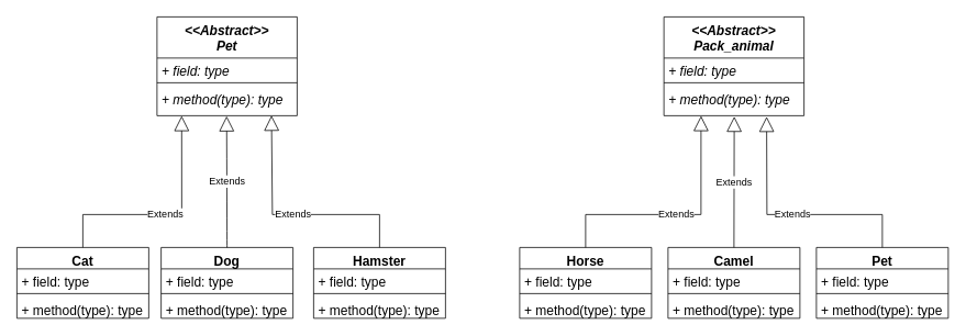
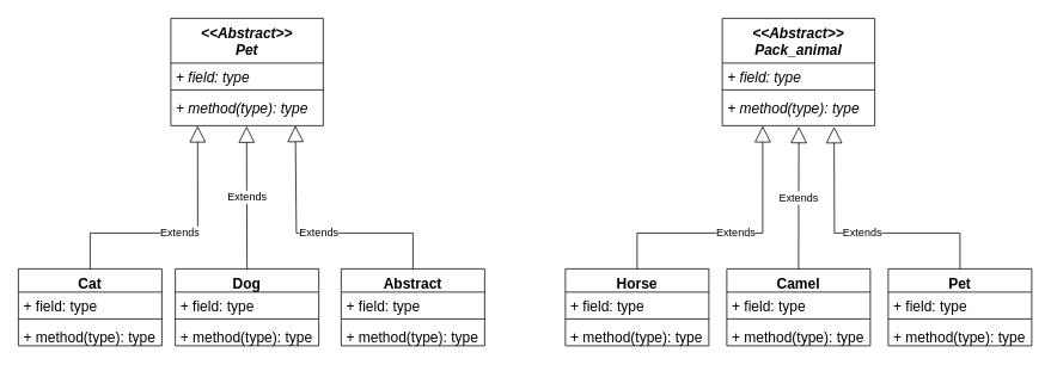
  <mxCell id="0" />
  <mxCell id="1" parent="0" />
  <mxCell id="2" value="&lt;&lt;Abstract&gt;&gt;&#10;Pet" style="swimlane;fontStyle=3;align=center;verticalAlign=top;childLayout=stackLayout;horizontal=1;startSize=50;horizontalStack=0;resizeParent=1;resizeParentMax=0;resizeLast=0;collapsible=1;marginBottom=0;fontSize=16;" vertex="1" parent="1"><mxGeometry x="190" y="20" width="170" height="120" as="geometry" /></mxCell>
  <mxCell id="3" value="+ field: type" style="text;strokeColor=none;fillColor=none;align=left;verticalAlign=top;spacingLeft=4;spacingRight=4;overflow=hidden;rotatable=0;points=[[0,0.5],[1,0.5]];portConstraint=eastwest;fontSize=16;fontStyle=2" vertex="1" parent="2"><mxGeometry y="50" width="170" height="26" as="geometry" /></mxCell>
  <mxCell id="4" value="" style="line;strokeWidth=1;fillColor=none;align=left;verticalAlign=middle;spacingTop=-1;spacingLeft=3;spacingRight=3;rotatable=0;labelPosition=right;points=[];portConstraint=eastwest;strokeColor=inherit;fontSize=16;" vertex="1" parent="2"><mxGeometry y="76" width="170" height="8" as="geometry" /></mxCell>
  <mxCell id="5" value="+ method(type): type" style="text;strokeColor=none;fillColor=none;align=left;verticalAlign=top;spacingLeft=4;spacingRight=4;overflow=hidden;rotatable=0;points=[[0,0.5],[1,0.5]];portConstraint=eastwest;fontSize=16;fontStyle=2" vertex="1" parent="2"><mxGeometry y="84" width="170" height="36" as="geometry" /></mxCell>
  <mxCell id="6" value="&lt;&lt;Abstract&gt;&gt;&#10;Pack_animal" style="swimlane;fontStyle=3;align=center;verticalAlign=top;childLayout=stackLayout;horizontal=1;startSize=50;horizontalStack=0;resizeParent=1;resizeParentMax=0;resizeLast=0;collapsible=1;marginBottom=0;fontSize=16;" vertex="1" parent="1"><mxGeometry x="805" y="20" width="170" height="120" as="geometry" /></mxCell>
  <mxCell id="7" value="+ field: type" style="text;strokeColor=none;fillColor=none;align=left;verticalAlign=top;spacingLeft=4;spacingRight=4;overflow=hidden;rotatable=0;points=[[0,0.5],[1,0.5]];portConstraint=eastwest;fontSize=16;fontStyle=2" vertex="1" parent="6"><mxGeometry y="50" width="170" height="26" as="geometry" /></mxCell>
  <mxCell id="8" value="" style="line;strokeWidth=1;fillColor=none;align=left;verticalAlign=middle;spacingTop=-1;spacingLeft=3;spacingRight=3;rotatable=0;labelPosition=right;points=[];portConstraint=eastwest;strokeColor=inherit;fontSize=16;" vertex="1" parent="6"><mxGeometry y="76" width="170" height="8" as="geometry" /></mxCell>
  <mxCell id="9" value="+ method(type): type" style="text;strokeColor=none;fillColor=none;align=left;verticalAlign=top;spacingLeft=4;spacingRight=4;overflow=hidden;rotatable=0;points=[[0,0.5],[1,0.5]];portConstraint=eastwest;fontSize=16;fontStyle=2" vertex="1" parent="6"><mxGeometry y="84" width="170" height="36" as="geometry" /></mxCell>
  <mxCell id="10" value="Cat" style="swimlane;fontStyle=1;align=center;verticalAlign=top;childLayout=stackLayout;horizontal=1;startSize=26;horizontalStack=0;resizeParent=1;resizeParentMax=0;resizeLast=0;collapsible=1;marginBottom=0;fontSize=16;" vertex="1" parent="1"><mxGeometry x="20" y="300" width="160" height="86" as="geometry" /></mxCell>
  <mxCell id="11" value="+ field: type" style="text;strokeColor=none;fillColor=none;align=left;verticalAlign=top;spacingLeft=4;spacingRight=4;overflow=hidden;rotatable=0;points=[[0,0.5],[1,0.5]];portConstraint=eastwest;fontSize=16;" vertex="1" parent="10"><mxGeometry y="26" width="160" height="26" as="geometry" /></mxCell>
  <mxCell id="12" value="" style="line;strokeWidth=1;fillColor=none;align=left;verticalAlign=middle;spacingTop=-1;spacingLeft=3;spacingRight=3;rotatable=0;labelPosition=right;points=[];portConstraint=eastwest;strokeColor=inherit;fontSize=16;" vertex="1" parent="10"><mxGeometry y="52" width="160" height="8" as="geometry" /></mxCell>
  <mxCell id="13" value="+ method(type): type" style="text;strokeColor=none;fillColor=none;align=left;verticalAlign=top;spacingLeft=4;spacingRight=4;overflow=hidden;rotatable=0;points=[[0,0.5],[1,0.5]];portConstraint=eastwest;fontSize=16;" vertex="1" parent="10"><mxGeometry y="60" width="160" height="26" as="geometry" /></mxCell>
  <mxCell id="14" value="Dog" style="swimlane;fontStyle=1;align=center;verticalAlign=top;childLayout=stackLayout;horizontal=1;startSize=26;horizontalStack=0;resizeParent=1;resizeParentMax=0;resizeLast=0;collapsible=1;marginBottom=0;fontSize=16;" vertex="1" parent="1"><mxGeometry x="195" y="300" width="160" height="86" as="geometry" /></mxCell>
  <mxCell id="15" value="+ field: type" style="text;strokeColor=none;fillColor=none;align=left;verticalAlign=top;spacingLeft=4;spacingRight=4;overflow=hidden;rotatable=0;points=[[0,0.5],[1,0.5]];portConstraint=eastwest;fontSize=16;" vertex="1" parent="14"><mxGeometry y="26" width="160" height="26" as="geometry" /></mxCell>
  <mxCell id="16" value="" style="line;strokeWidth=1;fillColor=none;align=left;verticalAlign=middle;spacingTop=-1;spacingLeft=3;spacingRight=3;rotatable=0;labelPosition=right;points=[];portConstraint=eastwest;strokeColor=inherit;fontSize=16;" vertex="1" parent="14"><mxGeometry y="52" width="160" height="8" as="geometry" /></mxCell>
  <mxCell id="17" value="+ method(type): type" style="text;strokeColor=none;fillColor=none;align=left;verticalAlign=top;spacingLeft=4;spacingRight=4;overflow=hidden;rotatable=0;points=[[0,0.5],[1,0.5]];portConstraint=eastwest;fontSize=16;" vertex="1" parent="14"><mxGeometry y="60" width="160" height="26" as="geometry" /></mxCell>
- <mxCell id="18" value="Hamster" style="swimlane;fontStyle=1;align=center;verticalAlign=top;childLayout=stackLayout;horizontal=1;startSize=26;horizontalStack=0;resizeParent=1;resizeParentMax=0;resizeLast=0;collapsible=1;marginBottom=0;fontSize=16;" vertex="1" parent="1"><mxGeometry x="380" y="300" width="160" height="86" as="geometry" /></mxCell>
+ <mxCell id="18" value="Abstract" style="swimlane;fontStyle=1;align=center;verticalAlign=top;childLayout=stackLayout;horizontal=1;startSize=26;horizontalStack=0;resizeParent=1;resizeParentMax=0;resizeLast=0;collapsible=1;marginBottom=0;fontSize=16;" vertex="1" parent="1"><mxGeometry x="380" y="300" width="160" height="86" as="geometry" /></mxCell>
  <mxCell id="19" value="+ field: type" style="text;strokeColor=none;fillColor=none;align=left;verticalAlign=top;spacingLeft=4;spacingRight=4;overflow=hidden;rotatable=0;points=[[0,0.5],[1,0.5]];portConstraint=eastwest;fontSize=16;" vertex="1" parent="18"><mxGeometry y="26" width="160" height="26" as="geometry" /></mxCell>
  <mxCell id="20" value="" style="line;strokeWidth=1;fillColor=none;align=left;verticalAlign=middle;spacingTop=-1;spacingLeft=3;spacingRight=3;rotatable=0;labelPosition=right;points=[];portConstraint=eastwest;strokeColor=inherit;fontSize=16;" vertex="1" parent="18"><mxGeometry y="52" width="160" height="8" as="geometry" /></mxCell>
  <mxCell id="21" value="+ method(type): type" style="text;strokeColor=none;fillColor=none;align=left;verticalAlign=top;spacingLeft=4;spacingRight=4;overflow=hidden;rotatable=0;points=[[0,0.5],[1,0.5]];portConstraint=eastwest;fontSize=16;" vertex="1" parent="18"><mxGeometry y="60" width="160" height="26" as="geometry" /></mxCell>
  <mxCell id="22" value="Extends" style="endArrow=block;endSize=16;endFill=0;html=1;rounded=0;fontSize=12;sourcePerimeterSpacing=8;targetPerimeterSpacing=8;exitX=0.5;exitY=0;exitDx=0;exitDy=0;entryX=0.176;entryY=1.006;entryDx=0;entryDy=0;entryPerimeter=0;" edge="1" parent="1" source="10" target="5"><mxGeometry width="160" relative="1" as="geometry"><mxPoint x="350" y="380" as="sourcePoint" /><mxPoint x="510" y="380" as="targetPoint" /><Array as="points"><mxPoint x="100" y="260" /><mxPoint x="220" y="260" /></Array></mxGeometry></mxCell>
  <mxCell id="23" value="Extends" style="endArrow=block;endSize=16;endFill=0;html=1;rounded=0;fontSize=12;sourcePerimeterSpacing=8;targetPerimeterSpacing=8;curved=1;exitX=0.5;exitY=0;exitDx=0;exitDy=0;entryX=0.497;entryY=1.015;entryDx=0;entryDy=0;entryPerimeter=0;" edge="1" parent="1" source="14" target="5"><mxGeometry width="160" relative="1" as="geometry"><mxPoint x="-40" y="310" as="sourcePoint" /><mxPoint x="280.58" y="184" as="targetPoint" /></mxGeometry></mxCell>
  <mxCell id="24" value="Extends" style="endArrow=block;endSize=16;endFill=0;html=1;rounded=0;fontSize=12;sourcePerimeterSpacing=8;targetPerimeterSpacing=8;exitX=0.5;exitY=0;exitDx=0;exitDy=0;entryX=0.817;entryY=0.994;entryDx=0;entryDy=0;entryPerimeter=0;" edge="1" parent="1" source="18" target="5"><mxGeometry width="160" relative="1" as="geometry"><mxPoint x="180" y="310" as="sourcePoint" /><mxPoint x="290.58" y="194" as="targetPoint" /><Array as="points"><mxPoint x="460" y="260" /><mxPoint x="330" y="260" /></Array></mxGeometry></mxCell>
  <mxCell id="25" value="Horse" style="swimlane;fontStyle=1;align=center;verticalAlign=top;childLayout=stackLayout;horizontal=1;startSize=26;horizontalStack=0;resizeParent=1;resizeParentMax=0;resizeLast=0;collapsible=1;marginBottom=0;fontSize=16;" vertex="1" parent="1"><mxGeometry x="630" y="300" width="160" height="86" as="geometry" /></mxCell>
  <mxCell id="26" value="+ field: type" style="text;strokeColor=none;fillColor=none;align=left;verticalAlign=top;spacingLeft=4;spacingRight=4;overflow=hidden;rotatable=0;points=[[0,0.5],[1,0.5]];portConstraint=eastwest;fontSize=16;" vertex="1" parent="25"><mxGeometry y="26" width="160" height="26" as="geometry" /></mxCell>
  <mxCell id="27" value="" style="line;strokeWidth=1;fillColor=none;align=left;verticalAlign=middle;spacingTop=-1;spacingLeft=3;spacingRight=3;rotatable=0;labelPosition=right;points=[];portConstraint=eastwest;strokeColor=inherit;fontSize=16;" vertex="1" parent="25"><mxGeometry y="52" width="160" height="8" as="geometry" /></mxCell>
  <mxCell id="28" value="+ method(type): type" style="text;strokeColor=none;fillColor=none;align=left;verticalAlign=top;spacingLeft=4;spacingRight=4;overflow=hidden;rotatable=0;points=[[0,0.5],[1,0.5]];portConstraint=eastwest;fontSize=16;" vertex="1" parent="25"><mxGeometry y="60" width="160" height="26" as="geometry" /></mxCell>
  <mxCell id="29" value="Camel" style="swimlane;fontStyle=1;align=center;verticalAlign=top;childLayout=stackLayout;horizontal=1;startSize=26;horizontalStack=0;resizeParent=1;resizeParentMax=0;resizeLast=0;collapsible=1;marginBottom=0;fontSize=16;" vertex="1" parent="1"><mxGeometry x="810" y="300" width="160" height="86" as="geometry" /></mxCell>
  <mxCell id="30" value="+ field: type" style="text;strokeColor=none;fillColor=none;align=left;verticalAlign=top;spacingLeft=4;spacingRight=4;overflow=hidden;rotatable=0;points=[[0,0.5],[1,0.5]];portConstraint=eastwest;fontSize=16;" vertex="1" parent="29"><mxGeometry y="26" width="160" height="26" as="geometry" /></mxCell>
  <mxCell id="31" value="" style="line;strokeWidth=1;fillColor=none;align=left;verticalAlign=middle;spacingTop=-1;spacingLeft=3;spacingRight=3;rotatable=0;labelPosition=right;points=[];portConstraint=eastwest;strokeColor=inherit;fontSize=16;" vertex="1" parent="29"><mxGeometry y="52" width="160" height="8" as="geometry" /></mxCell>
  <mxCell id="32" value="+ method(type): type" style="text;strokeColor=none;fillColor=none;align=left;verticalAlign=top;spacingLeft=4;spacingRight=4;overflow=hidden;rotatable=0;points=[[0,0.5],[1,0.5]];portConstraint=eastwest;fontSize=16;" vertex="1" parent="29"><mxGeometry y="60" width="160" height="26" as="geometry" /></mxCell>
  <mxCell id="33" value="Pet" style="swimlane;fontStyle=1;align=center;verticalAlign=top;childLayout=stackLayout;horizontal=1;startSize=26;horizontalStack=0;resizeParent=1;resizeParentMax=0;resizeLast=0;collapsible=1;marginBottom=0;fontSize=16;" vertex="1" parent="1"><mxGeometry x="990" y="300" width="160" height="86" as="geometry" /></mxCell>
  <mxCell id="34" value="+ field: type" style="text;strokeColor=none;fillColor=none;align=left;verticalAlign=top;spacingLeft=4;spacingRight=4;overflow=hidden;rotatable=0;points=[[0,0.5],[1,0.5]];portConstraint=eastwest;fontSize=16;" vertex="1" parent="33"><mxGeometry y="26" width="160" height="26" as="geometry" /></mxCell>
  <mxCell id="35" value="" style="line;strokeWidth=1;fillColor=none;align=left;verticalAlign=middle;spacingTop=-1;spacingLeft=3;spacingRight=3;rotatable=0;labelPosition=right;points=[];portConstraint=eastwest;strokeColor=inherit;fontSize=16;" vertex="1" parent="33"><mxGeometry y="52" width="160" height="8" as="geometry" /></mxCell>
  <mxCell id="36" value="+ method(type): type" style="text;strokeColor=none;fillColor=none;align=left;verticalAlign=top;spacingLeft=4;spacingRight=4;overflow=hidden;rotatable=0;points=[[0,0.5],[1,0.5]];portConstraint=eastwest;fontSize=16;" vertex="1" parent="33"><mxGeometry y="60" width="160" height="26" as="geometry" /></mxCell>
  <mxCell id="37" value="Extends" style="endArrow=block;endSize=16;endFill=0;html=1;rounded=0;fontSize=12;sourcePerimeterSpacing=8;targetPerimeterSpacing=8;exitX=0.5;exitY=0;exitDx=0;exitDy=0;entryX=0.265;entryY=1.005;entryDx=0;entryDy=0;entryPerimeter=0;" edge="1" parent="1" source="25" target="9"><mxGeometry width="160" relative="1" as="geometry"><mxPoint x="760" y="250" as="sourcePoint" /><mxPoint x="920" y="250" as="targetPoint" /><Array as="points"><mxPoint x="710" y="260" /><mxPoint x="850" y="260" /></Array></mxGeometry></mxCell>
  <mxCell id="38" value="Extends" style="endArrow=block;endSize=16;endFill=0;html=1;rounded=0;fontSize=12;sourcePerimeterSpacing=8;targetPerimeterSpacing=8;exitX=0.5;exitY=0;exitDx=0;exitDy=0;entryX=0.502;entryY=1.029;entryDx=0;entryDy=0;entryPerimeter=0;" edge="1" parent="1" source="29" target="9"><mxGeometry width="160" relative="1" as="geometry"><mxPoint x="720" y="310" as="sourcePoint" /><mxPoint x="860.05" y="184.3" as="targetPoint" /></mxGeometry></mxCell>
  <mxCell id="39" value="Extends" style="endArrow=block;endSize=16;endFill=0;html=1;rounded=0;fontSize=12;sourcePerimeterSpacing=8;targetPerimeterSpacing=8;exitX=0.5;exitY=0;exitDx=0;exitDy=0;entryX=0.733;entryY=1.033;entryDx=0;entryDy=0;entryPerimeter=0;" edge="1" parent="1" source="33" target="9"><mxGeometry width="160" relative="1" as="geometry"><mxPoint x="900" y="310" as="sourcePoint" /><mxPoint x="900.34" y="185.74" as="targetPoint" /><Array as="points"><mxPoint x="1070" y="260" /><mxPoint x="930" y="260" /></Array></mxGeometry></mxCell>
